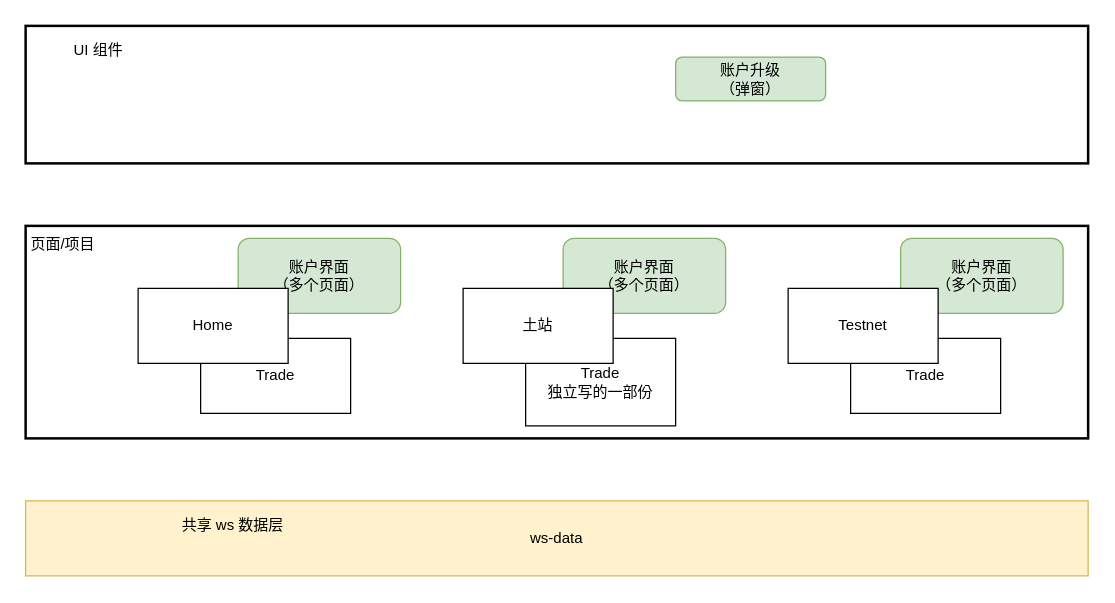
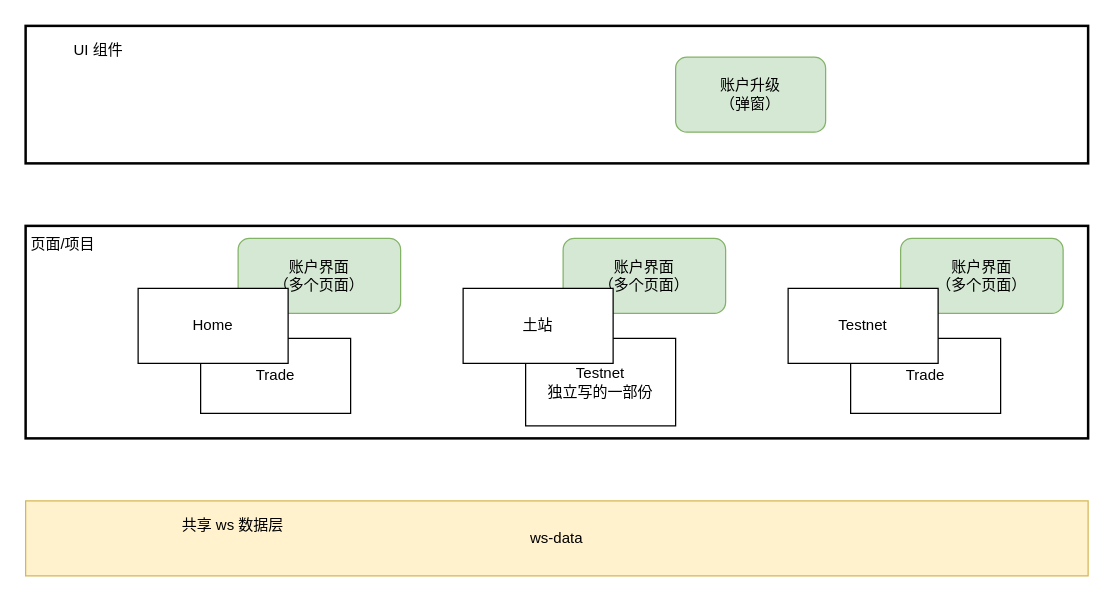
  <mxCell id="0" />
  <mxCell id="1" parent="0" />
  <mxCell id="2" value="" style="group" vertex="1" connectable="0" parent="1"><mxGeometry x="20" y="180" width="850" height="170" as="geometry" /></mxCell>
  <mxCell id="3" value="" style="rounded=0;whiteSpace=wrap;html=1;strokeWidth=2;align=left;horizontal=1;" vertex="1" parent="2"><mxGeometry width="850" height="170" as="geometry" /></mxCell>
  <mxCell id="4" value="页面/项目" style="text;html=1;strokeColor=none;fillColor=none;align=center;verticalAlign=middle;whiteSpace=wrap;rounded=0;" vertex="1" parent="2"><mxGeometry width="60" height="30" as="geometry" /></mxCell>
  <mxCell id="5" value="" style="group" vertex="1" connectable="0" parent="1"><mxGeometry x="20" y="20" width="850" height="110" as="geometry" /></mxCell>
  <mxCell id="6" value="" style="rounded=0;whiteSpace=wrap;html=1;strokeWidth=2;align=left;horizontal=1;" vertex="1" parent="5"><mxGeometry width="850" height="110" as="geometry" /></mxCell>
  <mxCell id="7" value="UI 组件" style="text;html=1;strokeColor=none;fillColor=none;align=center;verticalAlign=middle;whiteSpace=wrap;rounded=0;" vertex="1" parent="5"><mxGeometry x="25" y="5" width="67.105" height="30" as="geometry" /></mxCell>
- <mxCell id="8" value="账户升级&lt;br&gt;（弹窗）" style="rounded=1;whiteSpace=wrap;html=1;fillColor=#d5e8d4;strokeColor=#82b366;" vertex="1" parent="5"><mxGeometry x="520" y="25" width="120" height="35" as="geometry" /></mxCell>
+ <mxCell id="8" value="账户升级&lt;br&gt;（弹窗）" style="rounded=1;whiteSpace=wrap;html=1;fillColor=#d5e8d4;strokeColor=#82b366;" vertex="1" parent="5"><mxGeometry x="520" y="25" width="120" height="60" as="geometry" /></mxCell>
  <mxCell id="9" value="Trade" style="rounded=0;whiteSpace=wrap;html=1;" vertex="1" parent="1"><mxGeometry x="160" y="270" width="120" height="60" as="geometry" /></mxCell>
- <mxCell id="10" value="Trade&lt;br style=&quot;border-color: var(--border-color);&quot;&gt;独立写的一部份" style="rounded=0;whiteSpace=wrap;html=1;" vertex="1" parent="1"><mxGeometry x="420" y="270" width="120" height="70" as="geometry" /></mxCell>
+ <mxCell id="10" value="Testnet&lt;br style=&quot;border-color: var(--border-color);&quot;&gt;独立写的一部份" style="rounded=0;whiteSpace=wrap;html=1;" vertex="1" parent="1"><mxGeometry x="420" y="270" width="120" height="70" as="geometry" /></mxCell>
  <mxCell id="11" value="Trade" style="rounded=0;whiteSpace=wrap;html=1;" vertex="1" parent="1"><mxGeometry x="680" y="270" width="120" height="60" as="geometry" /></mxCell>
  <mxCell id="12" value="账户界面&lt;br&gt;（多个页面）" style="rounded=1;whiteSpace=wrap;html=1;fillColor=#d5e8d4;strokeColor=#82b366;" vertex="1" parent="1"><mxGeometry x="190" y="190" width="130" height="60" as="geometry" /></mxCell>
  <mxCell id="13" value="账户界面&lt;br&gt;（多个页面）" style="rounded=1;whiteSpace=wrap;html=1;fillColor=#d5e8d4;strokeColor=#82b366;" vertex="1" parent="1"><mxGeometry x="450" y="190" width="130" height="60" as="geometry" /></mxCell>
  <mxCell id="14" value="账户界面&lt;br&gt;（多个页面）" style="rounded=1;whiteSpace=wrap;html=1;fillColor=#d5e8d4;strokeColor=#82b366;" vertex="1" parent="1"><mxGeometry x="720" y="190" width="130" height="60" as="geometry" /></mxCell>
  <mxCell id="15" value="" style="group;strokeWidth=2;perimeterSpacing=0;" vertex="1" connectable="0" parent="1"><mxGeometry x="20" y="400" width="850" height="60" as="geometry" /></mxCell>
  <mxCell id="16" value="ws-data" style="rounded=0;whiteSpace=wrap;html=1;fillColor=#fff2cc;strokeColor=#d6b656;" vertex="1" parent="15"><mxGeometry width="850" height="60" as="geometry" /></mxCell>
  <mxCell id="17" value="共享 ws 数据层" style="text;html=1;strokeColor=none;fillColor=none;align=center;verticalAlign=middle;whiteSpace=wrap;rounded=0;" vertex="1" parent="15"><mxGeometry x="110" y="5" width="111.842" height="30" as="geometry" /></mxCell>
  <mxCell id="18" value="Home" style="rounded=0;whiteSpace=wrap;html=1;" vertex="1" parent="1"><mxGeometry x="110" y="230" width="120" height="60" as="geometry" /></mxCell>
  <mxCell id="19" value="土站" style="rounded=0;whiteSpace=wrap;html=1;" vertex="1" parent="1"><mxGeometry x="370" y="230" width="120" height="60" as="geometry" /></mxCell>
  <mxCell id="20" value="Testnet" style="rounded=0;whiteSpace=wrap;html=1;" vertex="1" parent="1"><mxGeometry x="630" y="230" width="120" height="60" as="geometry" /></mxCell>
